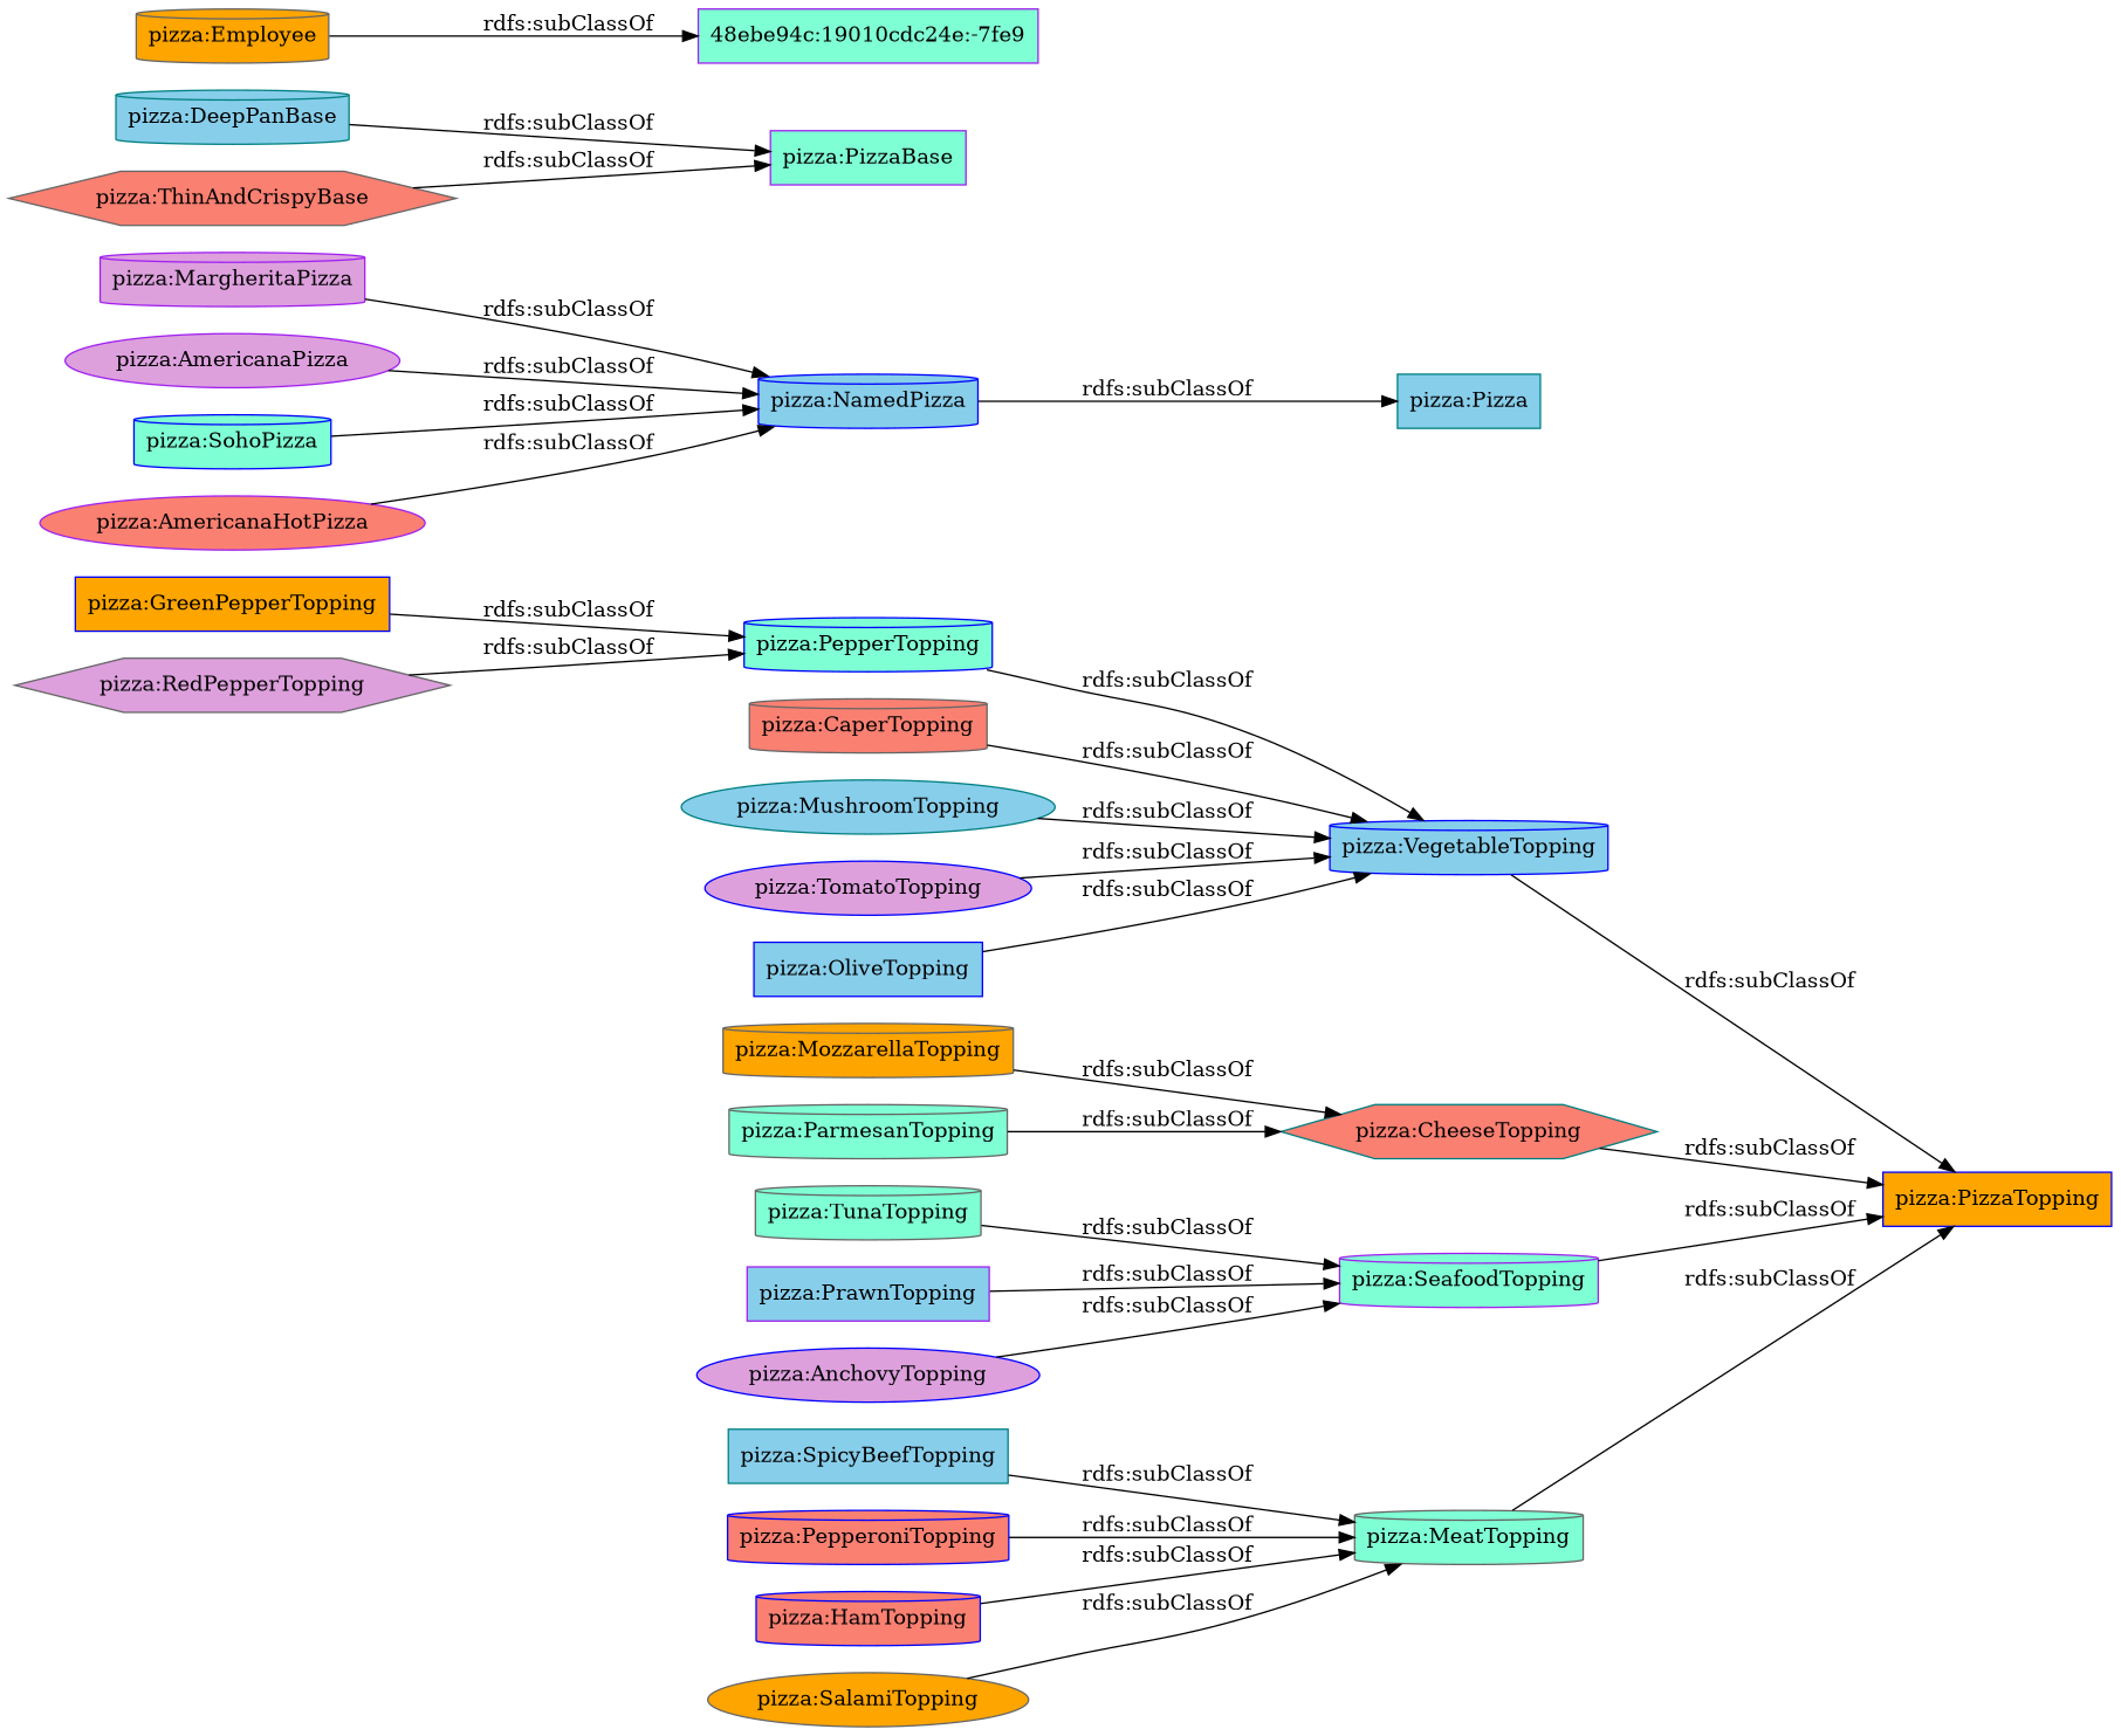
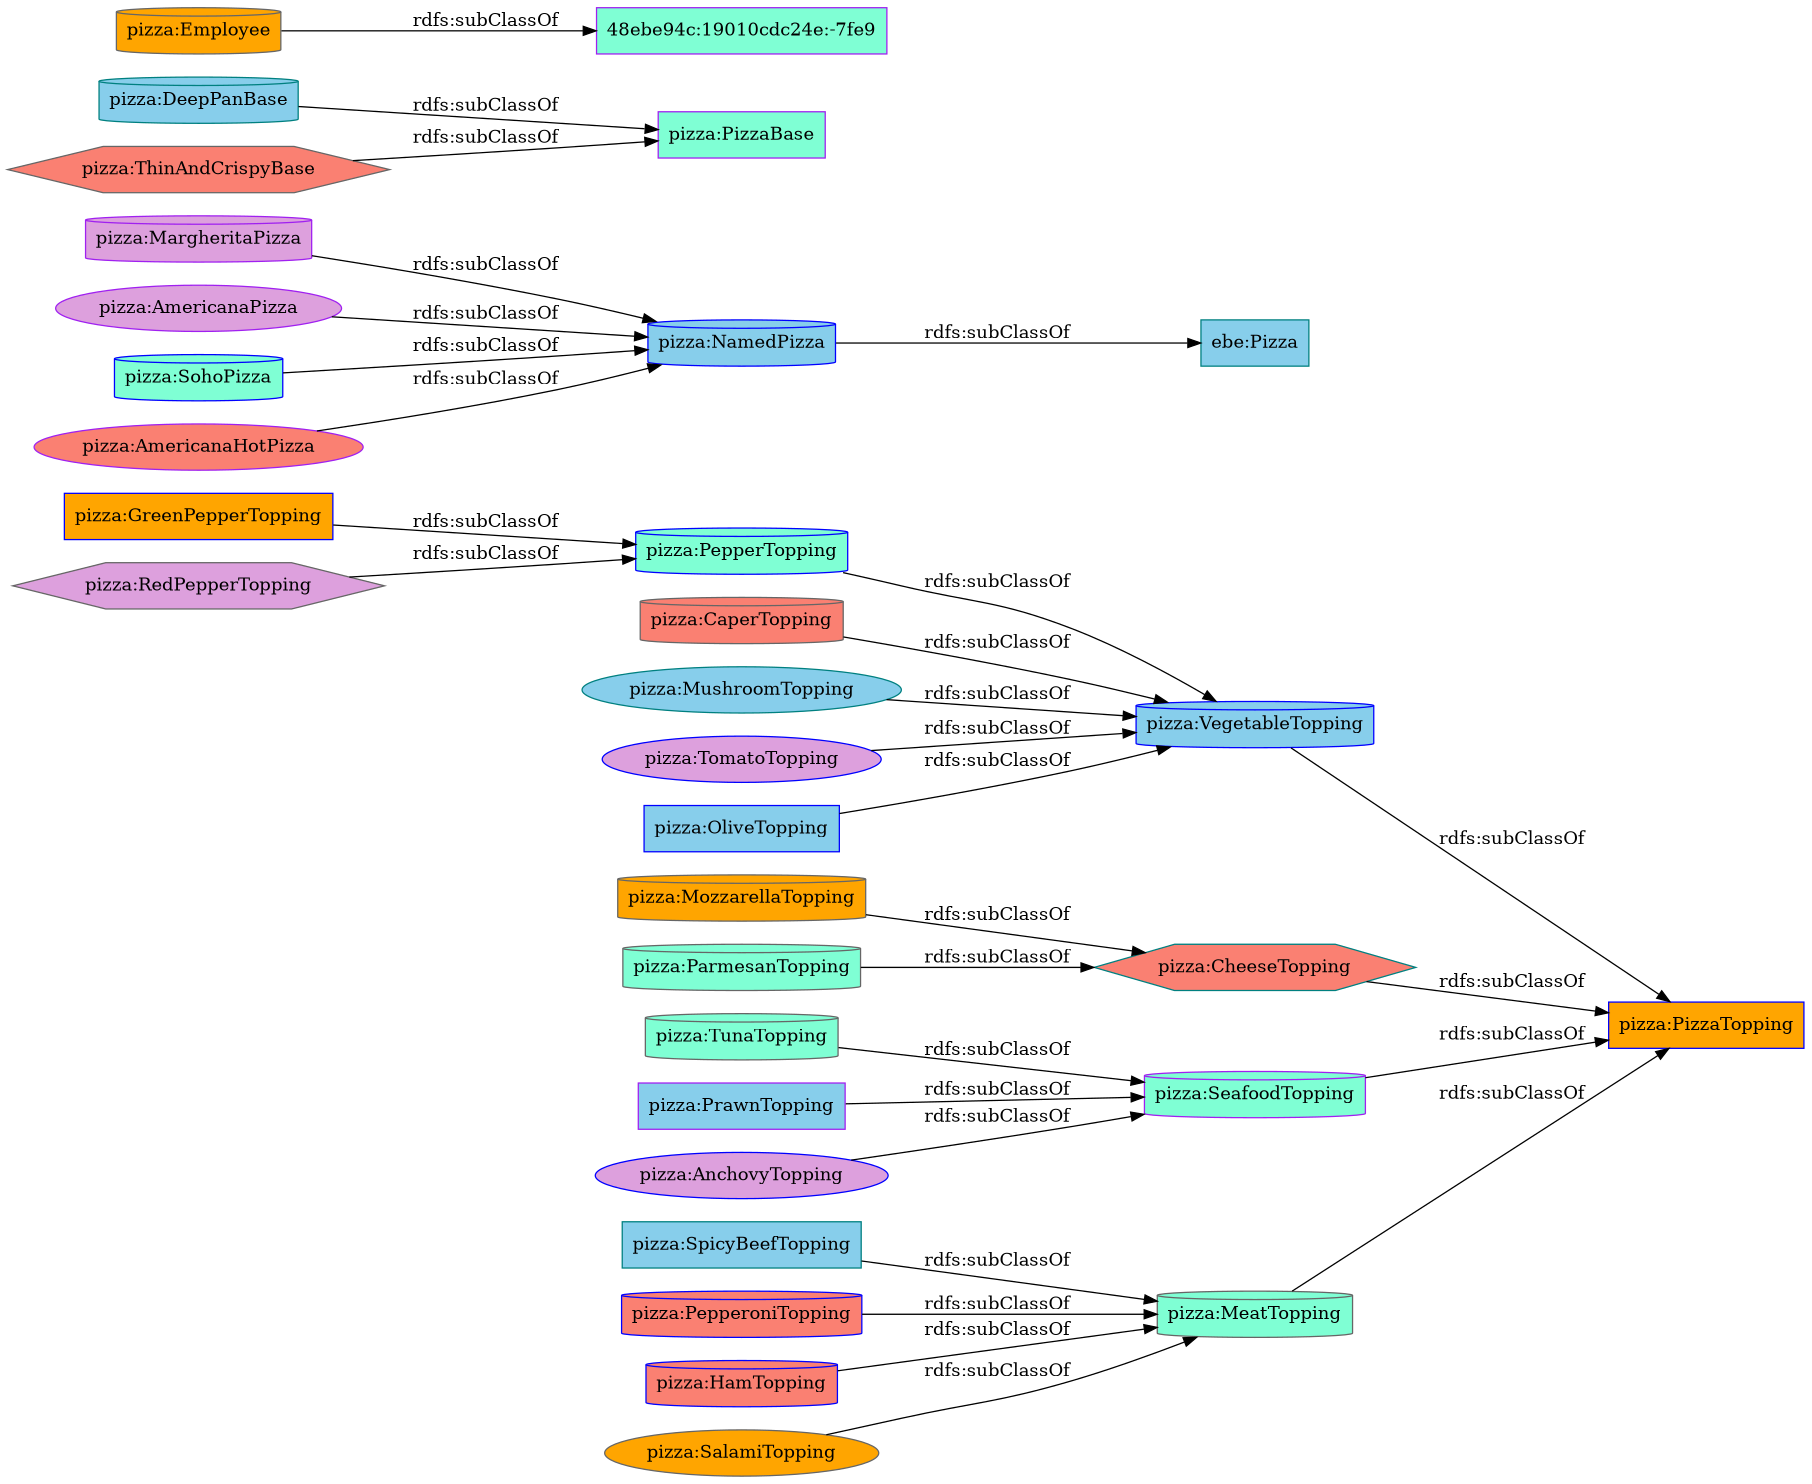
  digraph {
    rankdir=LR
    node [color=blue fillcolor=skyblue shape=cylinder style=filled]
    "pizza:SpicyBeefTopping" [color=teal shape=box]
    "pizza:MeatTopping" [color=gray40 fillcolor=aquamarine]
    "pizza:PizzaTopping" [fillcolor=orange shape=box]
    "pizza:MargheritaPizza" [color=purple fillcolor=plum]
    "pizza:NamedPizza"
-   "pizza:Pizza" [color=teal shape=box]
+   "pizza:Pizza" [color=teal shape=box label="ebe:Pizza"]
    "pizza:OliveTopping" [shape=box]
    "pizza:VegetableTopping"
    "pizza:AmericanaPizza" [color=purple fillcolor=plum shape=ellipse]
    "pizza:HamTopping" [fillcolor=salmon]
    "pizza:MozzarellaTopping" [color=gray40 fillcolor=orange]
    "pizza:CheeseTopping" [color=teal fillcolor=salmon shape=hexagon]
    "pizza:SeafoodTopping" [color=purple fillcolor=aquamarine]
    "pizza:AnchovyTopping" [fillcolor=plum shape=ellipse]
    "pizza:TunaTopping" [color=gray40 fillcolor=aquamarine]
    "pizza:PepperTopping" [fillcolor=aquamarine]
    "pizza:CaperTopping" [color=gray40 fillcolor=salmon]
    "pizza:GreenPepperTopping" [fillcolor=orange shape=box]
    "pizza:PrawnTopping" [color=purple shape=box]
    "pizza:SohoPizza" [fillcolor=aquamarine]
    "pizza:DeepPanBase" [color=teal]
    "pizza:PizzaBase" [color=purple fillcolor=aquamarine shape=box]
    "pizza:ParmesanTopping" [color=gray40 fillcolor=aquamarine]
    "pizza:MushroomTopping" [color=teal shape=ellipse]
    "pizza:AmericanaHotPizza" [color=purple fillcolor=salmon shape=ellipse]
    "pizza:ThinAndCrispyBase" [color=gray40 fillcolor=salmon shape=hexagon]
    "pizza:SalamiTopping" [color=gray40 fillcolor=orange shape=ellipse]
    "pizza:Employee" [color=gray40 fillcolor=orange]
    "48ebe94c:19010cdc24e:-7fe9" [color=purple fillcolor=aquamarine shape=box]
    "pizza:RedPepperTopping" [color=gray40 fillcolor=plum shape=hexagon]
    "pizza:TomatoTopping" [fillcolor=plum shape=ellipse]
    "pizza:PepperoniTopping" [fillcolor=salmon]
    "pizza:SpicyBeefTopping" -> "pizza:MeatTopping" [label="rdfs:subClassOf"]
    "pizza:MeatTopping" -> "pizza:PizzaTopping" [label="rdfs:subClassOf"]
    "pizza:MargheritaPizza" -> "pizza:NamedPizza" [label="rdfs:subClassOf"]
    "pizza:NamedPizza" -> "pizza:Pizza" [label="rdfs:subClassOf"]
    "pizza:OliveTopping" -> "pizza:VegetableTopping" [label="rdfs:subClassOf"]
    "pizza:VegetableTopping" -> "pizza:PizzaTopping" [label="rdfs:subClassOf"]
    "pizza:AmericanaPizza" -> "pizza:NamedPizza" [label="rdfs:subClassOf"]
    "pizza:HamTopping" -> "pizza:MeatTopping" [label="rdfs:subClassOf"]
    "pizza:MozzarellaTopping" -> "pizza:CheeseTopping" [label="rdfs:subClassOf"]
    "pizza:CheeseTopping" -> "pizza:PizzaTopping" [label="rdfs:subClassOf"]
    "pizza:SeafoodTopping" -> "pizza:PizzaTopping" [label="rdfs:subClassOf"]
    "pizza:AnchovyTopping" -> "pizza:SeafoodTopping" [label="rdfs:subClassOf"]
    "pizza:TunaTopping" -> "pizza:SeafoodTopping" [label="rdfs:subClassOf"]
    "pizza:PepperTopping" -> "pizza:VegetableTopping" [label="rdfs:subClassOf"]
    "pizza:CaperTopping" -> "pizza:VegetableTopping" [label="rdfs:subClassOf"]
    "pizza:GreenPepperTopping" -> "pizza:PepperTopping" [label="rdfs:subClassOf"]
    "pizza:PrawnTopping" -> "pizza:SeafoodTopping" [label="rdfs:subClassOf"]
    "pizza:SohoPizza" -> "pizza:NamedPizza" [label="rdfs:subClassOf"]
    "pizza:DeepPanBase" -> "pizza:PizzaBase" [label="rdfs:subClassOf"]
    "pizza:ParmesanTopping" -> "pizza:CheeseTopping" [label="rdfs:subClassOf"]
    "pizza:MushroomTopping" -> "pizza:VegetableTopping" [label="rdfs:subClassOf"]
    "pizza:AmericanaHotPizza" -> "pizza:NamedPizza" [label="rdfs:subClassOf"]
    "pizza:ThinAndCrispyBase" -> "pizza:PizzaBase" [label="rdfs:subClassOf"]
    "pizza:SalamiTopping" -> "pizza:MeatTopping" [label="rdfs:subClassOf"]
    "pizza:Employee" -> "48ebe94c:19010cdc24e:-7fe9" [label="rdfs:subClassOf"]
    "pizza:RedPepperTopping" -> "pizza:PepperTopping" [label="rdfs:subClassOf"]
    "pizza:TomatoTopping" -> "pizza:VegetableTopping" [label="rdfs:subClassOf"]
    "pizza:PepperoniTopping" -> "pizza:MeatTopping" [label="rdfs:subClassOf"]
  }
